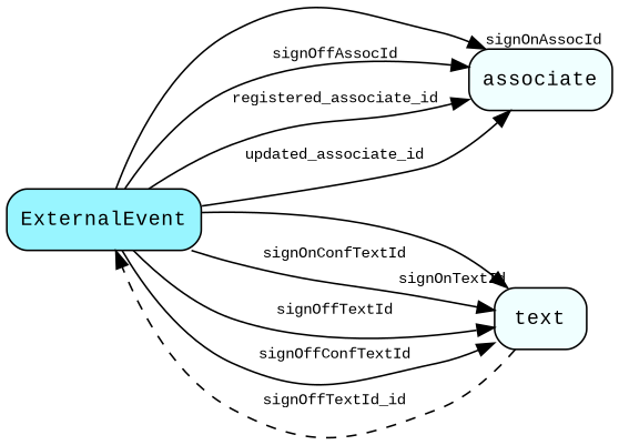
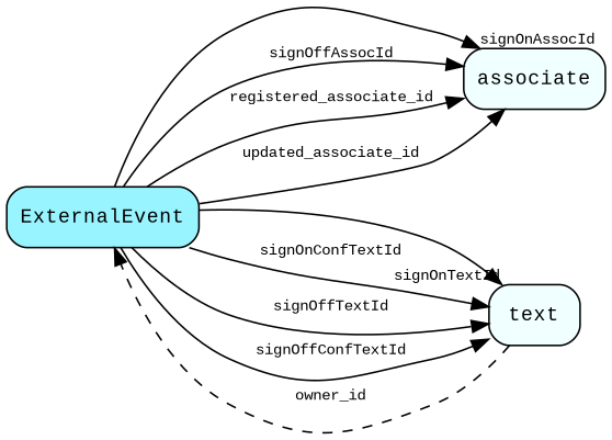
  digraph {
    fontname="Liberation Mono"
    rankdir=LR
    node [fillcolor=azure1 fontname="Liberation Mono" fontsize=12 shape=box style="rounded, filled"]
    edge [fontname="Liberation Mono" fontsize=9]
    ExternalEvent [fillcolor=cadetblue1]
    associate
    text
    ExternalEvent -> associate [headlabel=signOnAssocId]
    ExternalEvent -> associate [label=signOffAssocId]
    ExternalEvent -> associate [label=registered_associate_id]
    ExternalEvent -> associate [label=updated_associate_id]
    ExternalEvent -> text [headlabel=signOnTextId]
    ExternalEvent -> text [label=signOnConfTextId]
    ExternalEvent -> text [label=signOffTextId]
    ExternalEvent -> text [label=signOffConfTextId]
-   text -> ExternalEvent [label=signOffTextId_id style=dashed]
+   text -> ExternalEvent [label=owner_id style=dashed]
  }
